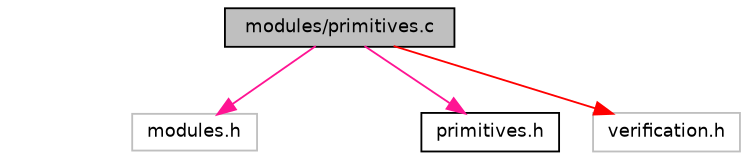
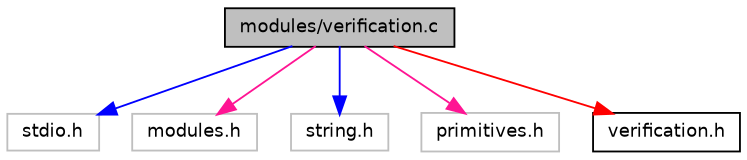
  digraph {
    node [color=black fillcolor=white fontname=Helvetica fontsize=10 shape=record style=filled]
    edge [color=blue fontname=Helvetica fontsize=10 labelfontname=Helvetica labelfontsize=10 style=solid]
-   n1 [fillcolor=grey75 fontcolor=black height=0.2 label="modules/primitives.c" width=0.4]
+   n1 [fillcolor=grey75 fontcolor=black height=0.2 label="modules/verification.c" width=0.4]
+   n2 [color=grey75 height=0.2 label="stdio.h" width=0.4]
    n3 [color=grey75 height=0.2 label="modules.h" width=0.4]
-   n5 [height=0.2 label="primitives.h" width=0.4]
-   n6 [color=grey75 height=0.2 label="verification.h" width=0.4]
+   n4 [color=grey75 height=0.2 label="string.h" width=0.4]
+   n5 [color=grey75 height=0.2 label="primitives.h" width=0.4]
+   n6 [height=0.2 label="verification.h" width=0.4]
+   n1 -> n2
    n1 -> n3 [color=deeppink]
+   n1 -> n4
    n1 -> n5 [color=deeppink]
    n1 -> n6 [color=red]
  }
